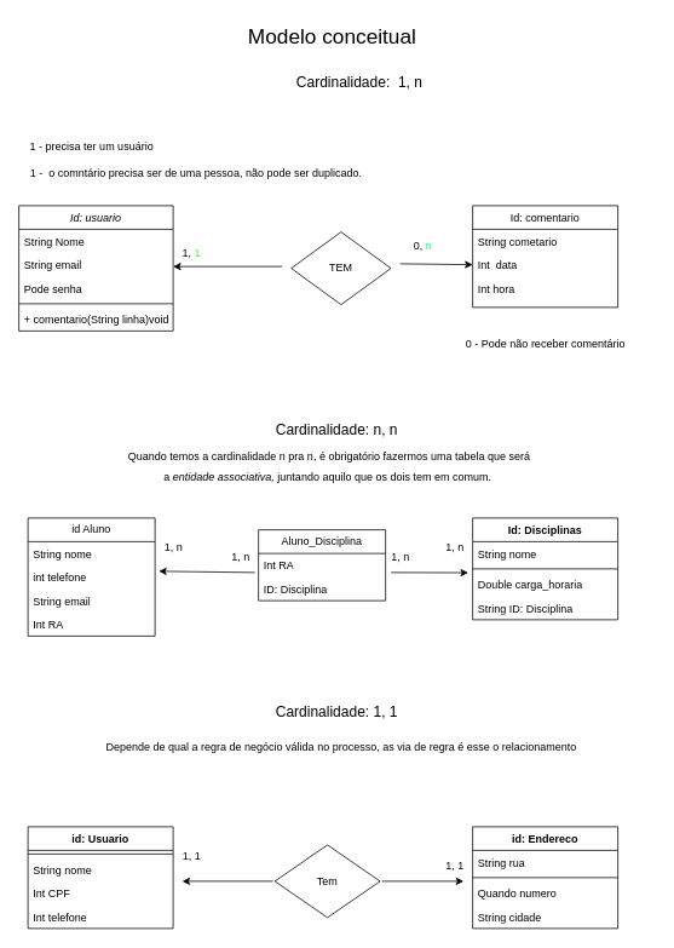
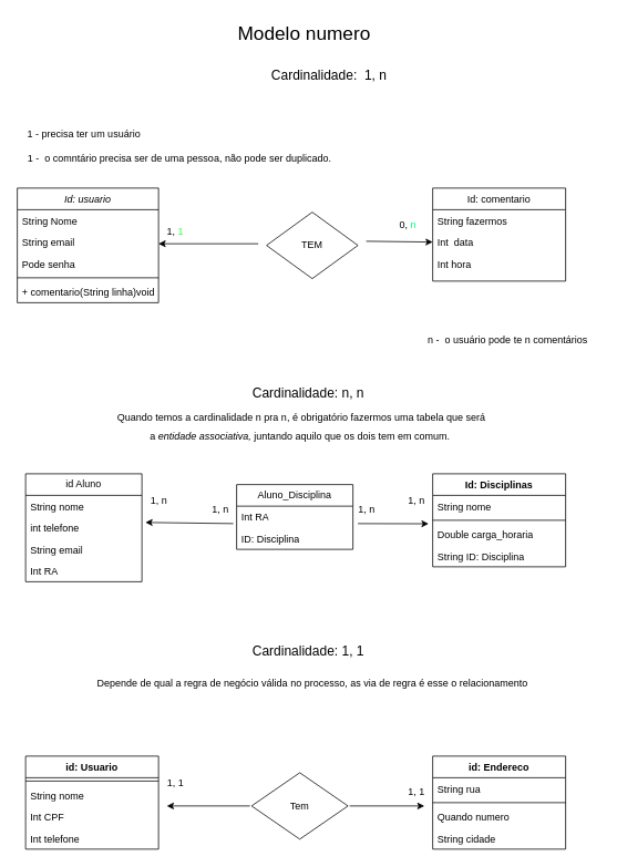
  <mxCell id="0" />
  <mxCell id="1" parent="0" />
  <mxCell id="2" value="Id: usuario" style="swimlane;fontStyle=2;align=center;verticalAlign=top;childLayout=stackLayout;horizontal=1;startSize=26;horizontalStack=0;resizeParent=1;resizeLast=0;collapsible=1;marginBottom=0;rounded=0;shadow=0;strokeWidth=1;" parent="1" vertex="1"><mxGeometry x="20" y="226" width="170" height="138" as="geometry"><mxRectangle x="230" y="140" width="160" height="26" as="alternateBounds" /></mxGeometry></mxCell>
  <mxCell id="3" value="String Nome" style="text;align=left;verticalAlign=top;spacingLeft=4;spacingRight=4;overflow=hidden;rotatable=0;points=[[0,0.5],[1,0.5]];portConstraint=eastwest;" parent="2" vertex="1"><mxGeometry y="26" width="170" height="26" as="geometry" /></mxCell>
  <mxCell id="4" value="String email" style="text;align=left;verticalAlign=top;spacingLeft=4;spacingRight=4;overflow=hidden;rotatable=0;points=[[0,0.5],[1,0.5]];portConstraint=eastwest;rounded=0;shadow=0;html=0;" parent="2" vertex="1"><mxGeometry y="52" width="170" height="26" as="geometry" /></mxCell>
  <mxCell id="5" value="Pode senha" style="text;align=left;verticalAlign=top;spacingLeft=4;spacingRight=4;overflow=hidden;rotatable=0;points=[[0,0.5],[1,0.5]];portConstraint=eastwest;rounded=0;shadow=0;html=0;" parent="2" vertex="1"><mxGeometry y="78" width="170" height="26" as="geometry" /></mxCell>
  <mxCell id="6" value="" style="line;html=1;strokeWidth=1;align=left;verticalAlign=middle;spacingTop=-1;spacingLeft=3;spacingRight=3;rotatable=0;labelPosition=right;points=[];portConstraint=eastwest;" parent="2" vertex="1"><mxGeometry y="104" width="170" height="8" as="geometry" /></mxCell>
  <mxCell id="7" value="+ comentario(String linha)void" style="text;align=left;verticalAlign=top;spacingLeft=4;spacingRight=4;overflow=hidden;rotatable=0;points=[[0,0.5],[1,0.5]];portConstraint=eastwest;" parent="2" vertex="1"><mxGeometry y="112" width="170" height="26" as="geometry" /></mxCell>
  <mxCell id="8" value="Id: comentario" style="swimlane;fontStyle=0;align=center;verticalAlign=top;childLayout=stackLayout;horizontal=1;startSize=26;horizontalStack=0;resizeParent=1;resizeLast=0;collapsible=1;marginBottom=0;rounded=0;shadow=0;strokeWidth=1;" parent="1" vertex="1"><mxGeometry x="520" y="226" width="160" height="112" as="geometry"><mxRectangle x="550" y="140" width="160" height="26" as="alternateBounds" /></mxGeometry></mxCell>
- <mxCell id="9" value="String cometario" style="text;align=left;verticalAlign=top;spacingLeft=4;spacingRight=4;overflow=hidden;rotatable=0;points=[[0,0.5],[1,0.5]];portConstraint=eastwest;" parent="8" vertex="1"><mxGeometry y="26" width="160" height="26" as="geometry" /></mxCell>
+ <mxCell id="9" value="String fazermos" style="text;align=left;verticalAlign=top;spacingLeft=4;spacingRight=4;overflow=hidden;rotatable=0;points=[[0,0.5],[1,0.5]];portConstraint=eastwest;" parent="8" vertex="1"><mxGeometry y="26" width="160" height="26" as="geometry" /></mxCell>
  <mxCell id="10" value="Int  data" style="text;align=left;verticalAlign=top;spacingLeft=4;spacingRight=4;overflow=hidden;rotatable=0;points=[[0,0.5],[1,0.5]];portConstraint=eastwest;rounded=0;shadow=0;html=0;" parent="8" vertex="1"><mxGeometry y="52" width="160" height="26" as="geometry" /></mxCell>
  <mxCell id="11" value="Int hora" style="text;align=left;verticalAlign=top;spacingLeft=4;spacingRight=4;overflow=hidden;rotatable=0;points=[[0,0.5],[1,0.5]];portConstraint=eastwest;rounded=0;shadow=0;html=0;" parent="8" vertex="1"><mxGeometry y="78" width="160" height="26" as="geometry" /></mxCell>
  <mxCell id="12" value="TEM" style="rhombus;whiteSpace=wrap;html=1;" vertex="1" parent="1"><mxGeometry x="320" y="255" width="110" height="80" as="geometry" /></mxCell>
  <mxCell id="13" value="1 - precisa ter um usuário" style="text;html=1;align=center;verticalAlign=middle;resizable=0;points=[];autosize=1;strokeColor=none;fillColor=none;" vertex="1" parent="1"><mxGeometry x="20" y="146" width="160" height="30" as="geometry" /></mxCell>
  <mxCell id="14" value="1 -&amp;nbsp; o comntário precisa ser de uma pessoa, não pode ser duplicado." style="text;html=1;align=center;verticalAlign=middle;resizable=0;points=[];autosize=1;strokeColor=none;fillColor=none;" vertex="1" parent="1"><mxGeometry x="20" y="176" width="390" height="30" as="geometry" /></mxCell>
- <mxCell id="15" value="0 - Pode não receber comentário" style="text;html=1;align=center;verticalAlign=middle;resizable=0;points=[];autosize=1;strokeColor=none;fillColor=none;" vertex="1" parent="1"><mxGeometry x="500" y="364" width="200" height="30" as="geometry" /></mxCell>
+ <mxCell id="16" value="n -&amp;nbsp; o usuário pode te n comentários" style="text;html=1;align=center;verticalAlign=middle;resizable=0;points=[];autosize=1;strokeColor=none;fillColor=none;" vertex="1" parent="1"><mxGeometry x="500" y="394" width="220" height="30" as="geometry" /></mxCell>
  <mxCell id="17" value="" style="endArrow=classic;html=1;rounded=0;entryX=0;entryY=0.5;entryDx=0;entryDy=0;" edge="1" parent="1" target="10"><mxGeometry width="50" height="50" relative="1" as="geometry"><mxPoint x="440" y="290" as="sourcePoint" /><mxPoint x="380" y="386" as="targetPoint" /></mxGeometry></mxCell>
  <mxCell id="18" value="" style="endArrow=classic;html=1;rounded=0;entryX=1;entryY=0.5;entryDx=0;entryDy=0;" edge="1" parent="1"><mxGeometry width="50" height="50" relative="1" as="geometry"><mxPoint x="310" y="293" as="sourcePoint" /><mxPoint x="190" y="293" as="targetPoint" /></mxGeometry></mxCell>
  <mxCell id="19" value="1, &lt;font color=&quot;#33ff33&quot;&gt;1&lt;/font&gt;" style="text;html=1;align=center;verticalAlign=middle;resizable=0;points=[];autosize=1;strokeColor=none;fillColor=none;" vertex="1" parent="1"><mxGeometry x="190" y="264" width="40" height="30" as="geometry" /></mxCell>
- <mxCell id="20" value="0, &lt;font color=&quot;#00ff80&quot;&gt;n&lt;/font&gt;" style="text;html=1;align=center;verticalAlign=middle;resizable=0;points=[];autosize=1;strokeColor=none;fillColor=none;" vertex="1" parent="1"><mxGeometry x="445" y="255" width="40" height="30" as="geometry" /></mxCell>
+ <mxCell id="20" value="0, &lt;font color=&quot;#00ff80&quot;&gt;n&lt;/font&gt;" style="text;html=1;align=center;verticalAlign=middle;resizable=0;points=[];autosize=1;strokeColor=none;fillColor=none;" vertex="1" parent="1"><mxGeometry x="470" y="255" width="40" height="30" as="geometry" /></mxCell>
  <mxCell id="21" value="&lt;font style=&quot;font-size: 16px;&quot;&gt;Cardinalidade:&amp;nbsp; 1, n&lt;/font&gt;" style="text;html=1;align=center;verticalAlign=middle;resizable=0;points=[];autosize=1;strokeColor=none;fillColor=none;" vertex="1" parent="1"><mxGeometry x="315" y="75" width="160" height="30" as="geometry" /></mxCell>
- <mxCell id="22" value="&lt;font style=&quot;font-size: 23px;&quot;&gt;Modelo conceitual&lt;/font&gt;" style="text;html=1;align=center;verticalAlign=middle;resizable=0;points=[];autosize=1;strokeColor=none;fillColor=none;" vertex="1" parent="1"><mxGeometry x="260" y="20" width="210" height="40" as="geometry" /></mxCell>
+ <mxCell id="22" value="&lt;font style=&quot;font-size: 23px;&quot;&gt;Modelo numero&lt;/font&gt;" style="text;html=1;align=center;verticalAlign=middle;resizable=0;points=[];autosize=1;strokeColor=none;fillColor=none;" vertex="1" parent="1"><mxGeometry x="260" y="20" width="210" height="40" as="geometry" /></mxCell>
  <mxCell id="23" value="id Aluno" style="swimlane;fontStyle=0;childLayout=stackLayout;horizontal=1;startSize=26;fillColor=none;horizontalStack=0;resizeParent=1;resizeParentMax=0;resizeLast=0;collapsible=1;marginBottom=0;whiteSpace=wrap;html=1;" vertex="1" parent="1"><mxGeometry x="30" y="570" width="140" height="130" as="geometry" /></mxCell>
  <mxCell id="24" value="String nome" style="text;strokeColor=none;fillColor=none;align=left;verticalAlign=top;spacingLeft=4;spacingRight=4;overflow=hidden;rotatable=0;points=[[0,0.5],[1,0.5]];portConstraint=eastwest;whiteSpace=wrap;html=1;" vertex="1" parent="23"><mxGeometry y="26" width="140" height="26" as="geometry" /></mxCell>
  <mxCell id="25" value="int telefone" style="text;strokeColor=none;fillColor=none;align=left;verticalAlign=top;spacingLeft=4;spacingRight=4;overflow=hidden;rotatable=0;points=[[0,0.5],[1,0.5]];portConstraint=eastwest;whiteSpace=wrap;html=1;" vertex="1" parent="23"><mxGeometry y="52" width="140" height="26" as="geometry" /></mxCell>
  <mxCell id="26" value="String email" style="text;strokeColor=none;fillColor=none;align=left;verticalAlign=top;spacingLeft=4;spacingRight=4;overflow=hidden;rotatable=0;points=[[0,0.5],[1,0.5]];portConstraint=eastwest;whiteSpace=wrap;html=1;" vertex="1" parent="23"><mxGeometry y="78" width="140" height="26" as="geometry" /></mxCell>
  <mxCell id="27" value="Int RA" style="text;strokeColor=none;fillColor=none;align=left;verticalAlign=top;spacingLeft=4;spacingRight=4;overflow=hidden;rotatable=0;points=[[0,0.5],[1,0.5]];portConstraint=eastwest;whiteSpace=wrap;html=1;" vertex="1" parent="23"><mxGeometry y="104" width="140" height="26" as="geometry" /></mxCell>
  <mxCell id="28" value="&lt;font style=&quot;font-size: 16px;&quot;&gt;Cardinalidade: n, n&lt;/font&gt;" style="text;html=1;align=center;verticalAlign=middle;resizable=0;points=[];autosize=1;strokeColor=none;fillColor=none;" vertex="1" parent="1"><mxGeometry x="290" y="458" width="160" height="30" as="geometry" /></mxCell>
  <mxCell id="29" value="Id: Disciplinas" style="swimlane;fontStyle=1;align=center;verticalAlign=top;childLayout=stackLayout;horizontal=1;startSize=26;horizontalStack=0;resizeParent=1;resizeParentMax=0;resizeLast=0;collapsible=1;marginBottom=0;whiteSpace=wrap;html=1;" vertex="1" parent="1"><mxGeometry x="520" y="570" width="160" height="112" as="geometry" /></mxCell>
  <mxCell id="30" value="String nome" style="text;strokeColor=none;fillColor=none;align=left;verticalAlign=top;spacingLeft=4;spacingRight=4;overflow=hidden;rotatable=0;points=[[0,0.5],[1,0.5]];portConstraint=eastwest;whiteSpace=wrap;html=1;" vertex="1" parent="29"><mxGeometry y="26" width="160" height="26" as="geometry" /></mxCell>
  <mxCell id="31" value="" style="line;strokeWidth=1;fillColor=none;align=left;verticalAlign=middle;spacingTop=-1;spacingLeft=3;spacingRight=3;rotatable=0;labelPosition=right;points=[];portConstraint=eastwest;strokeColor=inherit;" vertex="1" parent="29"><mxGeometry y="52" width="160" height="8" as="geometry" /></mxCell>
  <mxCell id="32" value="Double carga_horaria" style="text;strokeColor=none;fillColor=none;align=left;verticalAlign=top;spacingLeft=4;spacingRight=4;overflow=hidden;rotatable=0;points=[[0,0.5],[1,0.5]];portConstraint=eastwest;whiteSpace=wrap;html=1;" vertex="1" parent="29"><mxGeometry y="60" width="160" height="26" as="geometry" /></mxCell>
  <mxCell id="33" value="String ID: Disciplina" style="text;strokeColor=none;fillColor=none;align=left;verticalAlign=top;spacingLeft=4;spacingRight=4;overflow=hidden;rotatable=0;points=[[0,0.5],[1,0.5]];portConstraint=eastwest;whiteSpace=wrap;html=1;" vertex="1" parent="29"><mxGeometry y="86" width="160" height="26" as="geometry" /></mxCell>
  <mxCell id="34" value="" style="endArrow=classic;html=1;rounded=0;entryX=-0.031;entryY=0.008;entryDx=0;entryDy=0;entryPerimeter=0;" edge="1" parent="1" target="32"><mxGeometry width="50" height="50" relative="1" as="geometry"><mxPoint x="430" y="630" as="sourcePoint" /><mxPoint x="500" y="560" as="targetPoint" /><Array as="points" /></mxGeometry></mxCell>
  <mxCell id="35" value="" style="endArrow=classic;html=1;rounded=0;entryX=1.03;entryY=0.254;entryDx=0;entryDy=0;entryPerimeter=0;" edge="1" parent="1" target="25"><mxGeometry width="50" height="50" relative="1" as="geometry"><mxPoint x="280" y="630" as="sourcePoint" /><mxPoint x="180" y="630" as="targetPoint" /></mxGeometry></mxCell>
  <mxCell id="36" value="1, n" style="text;html=1;align=center;verticalAlign=middle;resizable=0;points=[];autosize=1;strokeColor=none;fillColor=none;" vertex="1" parent="1"><mxGeometry x="170" y="588" width="40" height="30" as="geometry" /></mxCell>
  <mxCell id="37" value="Aluno_Disciplina" style="swimlane;fontStyle=0;childLayout=stackLayout;horizontal=1;startSize=26;fillColor=none;horizontalStack=0;resizeParent=1;resizeParentMax=0;resizeLast=0;collapsible=1;marginBottom=0;whiteSpace=wrap;html=1;" vertex="1" parent="1"><mxGeometry x="284" y="583" width="140" height="78" as="geometry" /></mxCell>
  <mxCell id="38" value="Int RA" style="text;strokeColor=none;fillColor=none;align=left;verticalAlign=top;spacingLeft=4;spacingRight=4;overflow=hidden;rotatable=0;points=[[0,0.5],[1,0.5]];portConstraint=eastwest;whiteSpace=wrap;html=1;" vertex="1" parent="37"><mxGeometry y="26" width="140" height="26" as="geometry" /></mxCell>
  <mxCell id="39" value="ID: Disciplina" style="text;strokeColor=none;fillColor=none;align=left;verticalAlign=top;spacingLeft=4;spacingRight=4;overflow=hidden;rotatable=0;points=[[0,0.5],[1,0.5]];portConstraint=eastwest;whiteSpace=wrap;html=1;" vertex="1" parent="37"><mxGeometry y="52" width="140" height="26" as="geometry" /></mxCell>
  <mxCell id="40" value="Quando temos a cardinalidade n pra n, é obrigatório fazermos uma tabela que será &amp;nbsp;" style="text;html=1;align=center;verticalAlign=middle;resizable=0;points=[];autosize=1;strokeColor=none;fillColor=none;" vertex="1" parent="1"><mxGeometry x="130" y="488" width="470" height="30" as="geometry" /></mxCell>
  <mxCell id="41" value="a&amp;nbsp;&lt;i style=&quot;border-color: var(--border-color);&quot;&gt;entidade associativa,&amp;nbsp;&lt;/i&gt;juntando aquilo que os dois tem em comum." style="text;html=1;align=center;verticalAlign=middle;resizable=0;points=[];autosize=1;strokeColor=none;fillColor=none;" vertex="1" parent="1"><mxGeometry x="170" y="510" width="380" height="30" as="geometry" /></mxCell>
  <mxCell id="42" value="1, n" style="text;html=1;align=center;verticalAlign=middle;resizable=0;points=[];autosize=1;strokeColor=none;fillColor=none;" vertex="1" parent="1"><mxGeometry x="480" y="588" width="40" height="30" as="geometry" /></mxCell>
  <mxCell id="43" value="id: Usuario" style="swimlane;fontStyle=1;align=center;verticalAlign=top;childLayout=stackLayout;horizontal=1;startSize=26;horizontalStack=0;resizeParent=1;resizeParentMax=0;resizeLast=0;collapsible=1;marginBottom=0;whiteSpace=wrap;html=1;" vertex="1" parent="1"><mxGeometry x="30" y="910" width="160" height="112" as="geometry" /></mxCell>
  <mxCell id="44" value="" style="line;strokeWidth=1;fillColor=none;align=left;verticalAlign=middle;spacingTop=-1;spacingLeft=3;spacingRight=3;rotatable=0;labelPosition=right;points=[];portConstraint=eastwest;strokeColor=inherit;" vertex="1" parent="43"><mxGeometry y="26" width="160" height="8" as="geometry" /></mxCell>
  <mxCell id="45" value="String nome" style="text;strokeColor=none;fillColor=none;align=left;verticalAlign=top;spacingLeft=4;spacingRight=4;overflow=hidden;rotatable=0;points=[[0,0.5],[1,0.5]];portConstraint=eastwest;whiteSpace=wrap;html=1;" vertex="1" parent="43"><mxGeometry y="34" width="160" height="26" as="geometry" /></mxCell>
  <mxCell id="46" value="Int CPF&lt;br&gt;" style="text;strokeColor=none;fillColor=none;align=left;verticalAlign=top;spacingLeft=4;spacingRight=4;overflow=hidden;rotatable=0;points=[[0,0.5],[1,0.5]];portConstraint=eastwest;whiteSpace=wrap;html=1;" vertex="1" parent="43"><mxGeometry y="60" width="160" height="26" as="geometry" /></mxCell>
  <mxCell id="47" value="Int telefone" style="text;strokeColor=none;fillColor=none;align=left;verticalAlign=top;spacingLeft=4;spacingRight=4;overflow=hidden;rotatable=0;points=[[0,0.5],[1,0.5]];portConstraint=eastwest;whiteSpace=wrap;html=1;" vertex="1" parent="43"><mxGeometry y="86" width="160" height="26" as="geometry" /></mxCell>
  <mxCell id="48" value="&lt;font style=&quot;font-size: 16px;&quot;&gt;Cardinalidade: 1, 1&lt;/font&gt;" style="text;html=1;align=center;verticalAlign=middle;resizable=0;points=[];autosize=1;strokeColor=none;fillColor=none;" vertex="1" parent="1"><mxGeometry x="290" y="768" width="160" height="30" as="geometry" /></mxCell>
  <mxCell id="49" value="id: Endereco" style="swimlane;fontStyle=1;align=center;verticalAlign=top;childLayout=stackLayout;horizontal=1;startSize=26;horizontalStack=0;resizeParent=1;resizeParentMax=0;resizeLast=0;collapsible=1;marginBottom=0;whiteSpace=wrap;html=1;" vertex="1" parent="1"><mxGeometry x="520" y="910" width="160" height="112" as="geometry" /></mxCell>
  <mxCell id="50" value="String rua" style="text;strokeColor=none;fillColor=none;align=left;verticalAlign=top;spacingLeft=4;spacingRight=4;overflow=hidden;rotatable=0;points=[[0,0.5],[1,0.5]];portConstraint=eastwest;whiteSpace=wrap;html=1;" vertex="1" parent="49"><mxGeometry y="26" width="160" height="26" as="geometry" /></mxCell>
  <mxCell id="51" value="" style="line;strokeWidth=1;fillColor=none;align=left;verticalAlign=middle;spacingTop=-1;spacingLeft=3;spacingRight=3;rotatable=0;labelPosition=right;points=[];portConstraint=eastwest;strokeColor=inherit;" vertex="1" parent="49"><mxGeometry y="52" width="160" height="8" as="geometry" /></mxCell>
  <mxCell id="52" value="Quando numero" style="text;strokeColor=none;fillColor=none;align=left;verticalAlign=top;spacingLeft=4;spacingRight=4;overflow=hidden;rotatable=0;points=[[0,0.5],[1,0.5]];portConstraint=eastwest;whiteSpace=wrap;html=1;" vertex="1" parent="49"><mxGeometry y="60" width="160" height="26" as="geometry" /></mxCell>
  <mxCell id="53" value="String cidade" style="text;strokeColor=none;fillColor=none;align=left;verticalAlign=top;spacingLeft=4;spacingRight=4;overflow=hidden;rotatable=0;points=[[0,0.5],[1,0.5]];portConstraint=eastwest;whiteSpace=wrap;html=1;" vertex="1" parent="49"><mxGeometry y="86" width="160" height="26" as="geometry" /></mxCell>
  <mxCell id="54" value="" style="endArrow=classic;html=1;rounded=0;" edge="1" parent="1"><mxGeometry width="50" height="50" relative="1" as="geometry"><mxPoint x="420" y="970" as="sourcePoint" /><mxPoint x="510" y="970" as="targetPoint" /></mxGeometry></mxCell>
  <mxCell id="55" value="" style="endArrow=classic;html=1;rounded=0;" edge="1" parent="1"><mxGeometry width="50" height="50" relative="1" as="geometry"><mxPoint x="300" y="970" as="sourcePoint" /><mxPoint x="200" y="970" as="targetPoint" /></mxGeometry></mxCell>
  <mxCell id="56" value="Tem" style="rhombus;whiteSpace=wrap;html=1;" vertex="1" parent="1"><mxGeometry x="302" y="930" width="116" height="80" as="geometry" /></mxCell>
  <mxCell id="57" value="1, 1" style="text;html=1;align=center;verticalAlign=middle;resizable=0;points=[];autosize=1;strokeColor=none;fillColor=none;" vertex="1" parent="1"><mxGeometry x="190" y="928" width="40" height="30" as="geometry" /></mxCell>
  <mxCell id="58" value="1, 1" style="text;html=1;align=center;verticalAlign=middle;resizable=0;points=[];autosize=1;strokeColor=none;fillColor=none;" vertex="1" parent="1"><mxGeometry x="480" y="938" width="40" height="30" as="geometry" /></mxCell>
  <mxCell id="59" value="Depende de qual a regra de negócio válida no processo, as via de regra é esse o relacionamento" style="text;html=1;align=center;verticalAlign=middle;resizable=0;points=[];autosize=1;strokeColor=none;fillColor=none;" vertex="1" parent="1"><mxGeometry x="105" y="808" width="540" height="30" as="geometry" /></mxCell>
  <mxCell id="60" value="1, n" style="text;html=1;align=center;verticalAlign=middle;resizable=0;points=[];autosize=1;strokeColor=none;fillColor=none;" vertex="1" parent="1"><mxGeometry x="244" y="598" width="40" height="30" as="geometry" /></mxCell>
  <mxCell id="61" value="1, n" style="text;html=1;align=center;verticalAlign=middle;resizable=0;points=[];autosize=1;strokeColor=none;fillColor=none;" vertex="1" parent="1"><mxGeometry x="420" y="598" width="40" height="30" as="geometry" /></mxCell>
